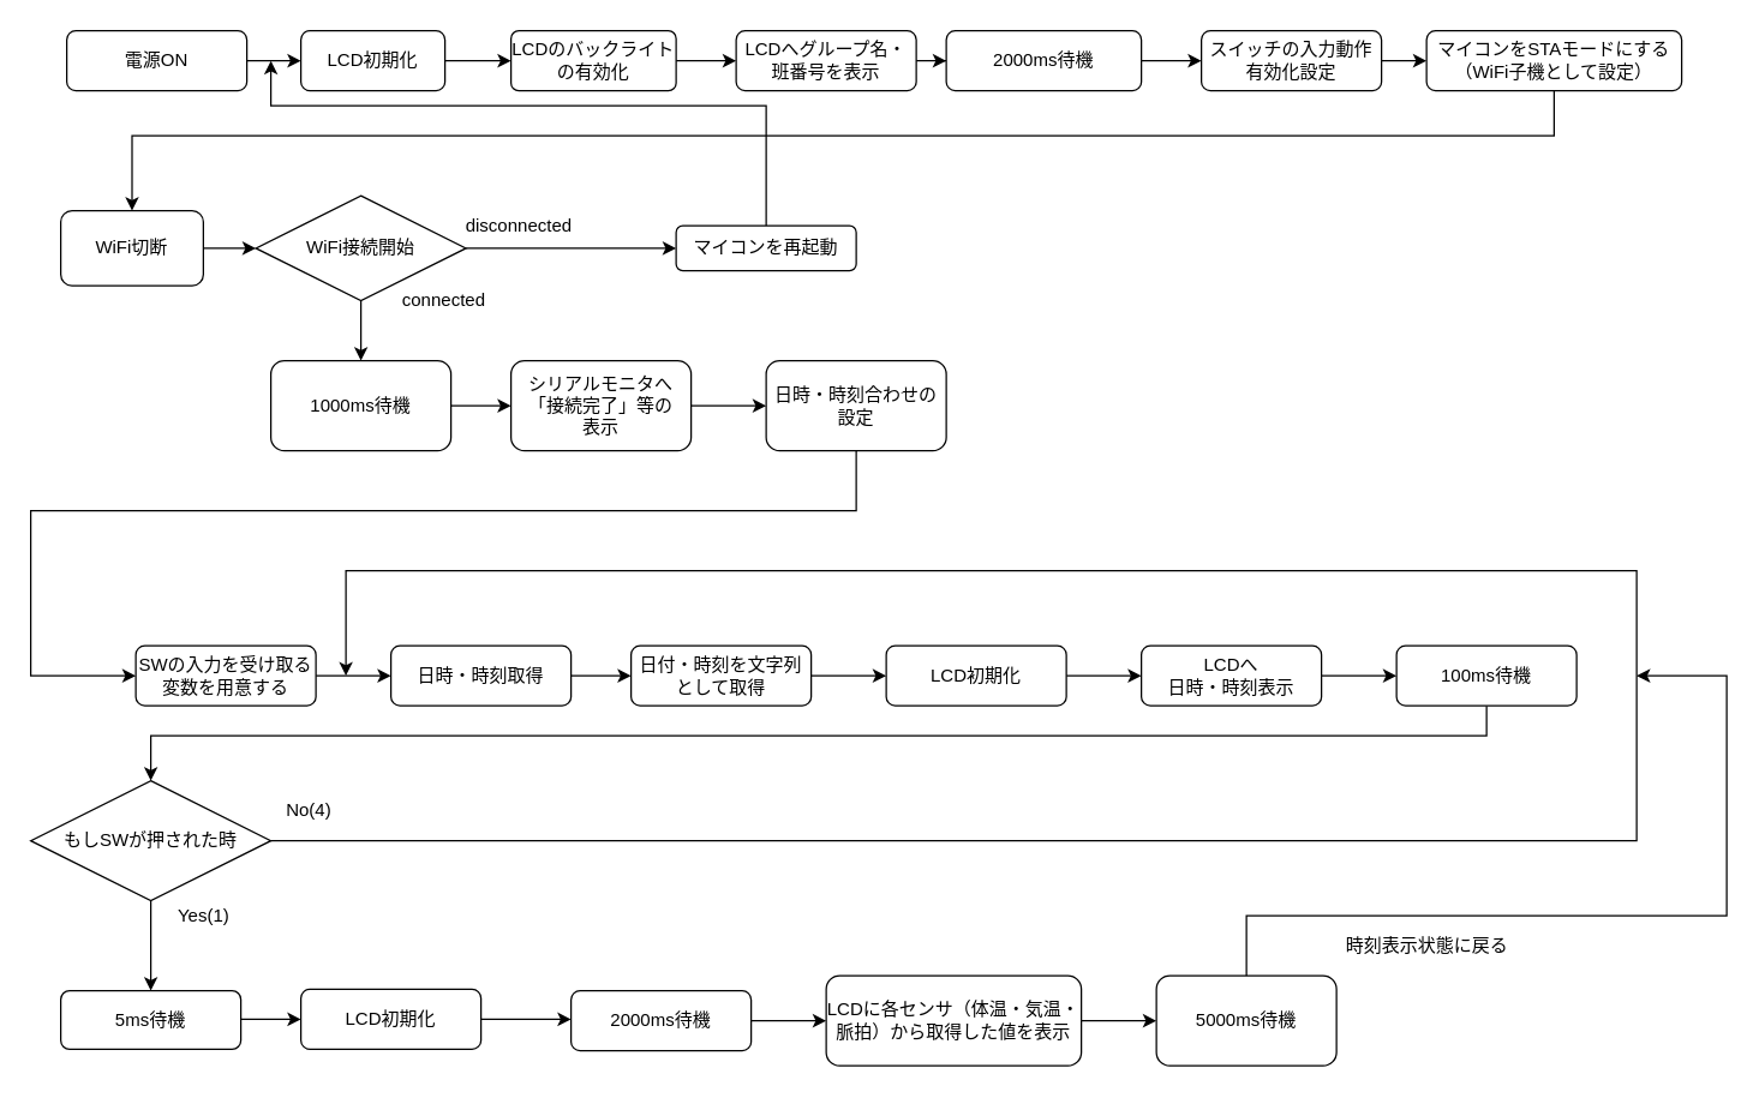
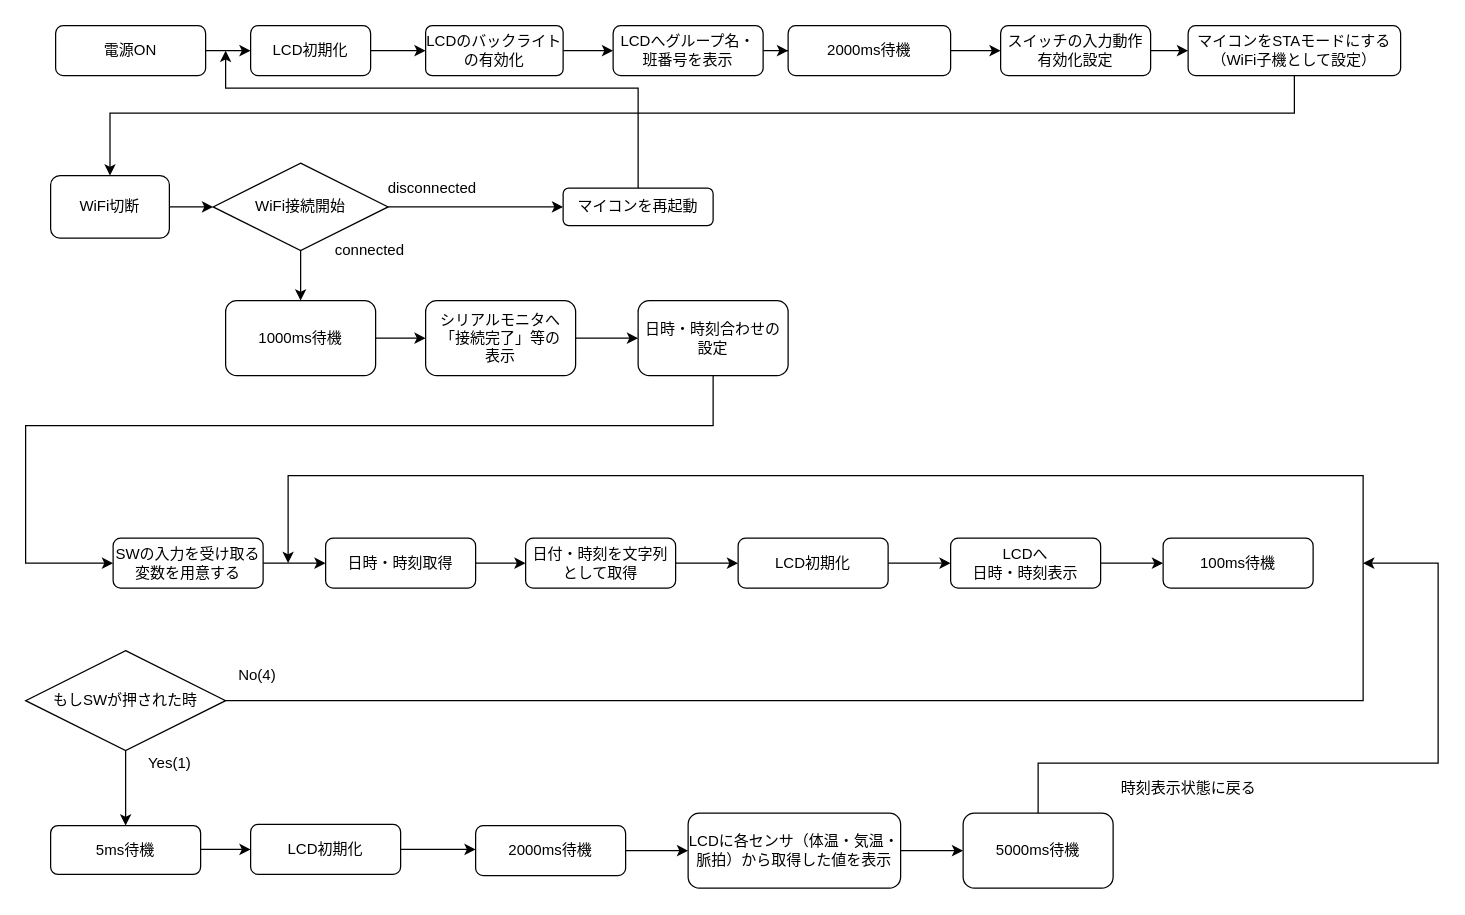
  <mxCell id="0" />
  <mxCell id="1" parent="0" />
  <mxCell id="2" style="edgeStyle=orthogonalEdgeStyle;rounded=0;orthogonalLoop=1;jettySize=auto;html=1;" edge="1" parent="1" source="3" target="5"><mxGeometry relative="1" as="geometry" /></mxCell>
  <mxCell id="3" value="LCD初期化" style="rounded=1;whiteSpace=wrap;html=1;fontSize=12;glass=0;strokeWidth=1;shadow=0;" parent="1" vertex="1"><mxGeometry x="200" y="20" width="96" height="40" as="geometry" /></mxCell>
  <mxCell id="4" style="edgeStyle=orthogonalEdgeStyle;rounded=0;orthogonalLoop=1;jettySize=auto;html=1;" edge="1" parent="1" source="5" target="7"><mxGeometry relative="1" as="geometry" /></mxCell>
  <mxCell id="5" value="&lt;span&gt;LCDのバックライトの有効化&lt;/span&gt;" style="rounded=1;whiteSpace=wrap;html=1;arcSize=13;" vertex="1" parent="1"><mxGeometry x="340" y="20" width="110" height="40" as="geometry" /></mxCell>
  <mxCell id="6" style="edgeStyle=orthogonalEdgeStyle;rounded=0;orthogonalLoop=1;jettySize=auto;html=1;entryX=0;entryY=0.5;entryDx=0;entryDy=0;" edge="1" parent="1" source="7" target="11"><mxGeometry relative="1" as="geometry" /></mxCell>
  <mxCell id="7" value="&lt;span&gt;LCDへグループ名・班番号を表示&lt;/span&gt;" style="rounded=1;whiteSpace=wrap;html=1;" vertex="1" parent="1"><mxGeometry x="490" y="20" width="120" height="40" as="geometry" /></mxCell>
  <mxCell id="8" style="edgeStyle=orthogonalEdgeStyle;rounded=0;orthogonalLoop=1;jettySize=auto;html=1;" edge="1" parent="1" source="9" target="3"><mxGeometry relative="1" as="geometry" /></mxCell>
  <mxCell id="9" value="電源ON" style="rounded=1;whiteSpace=wrap;html=1;" vertex="1" parent="1"><mxGeometry x="44" y="20" width="120" height="40" as="geometry" /></mxCell>
  <mxCell id="10" style="edgeStyle=orthogonalEdgeStyle;rounded=0;orthogonalLoop=1;jettySize=auto;html=1;entryX=0;entryY=0.5;entryDx=0;entryDy=0;" edge="1" parent="1" source="11" target="13"><mxGeometry relative="1" as="geometry" /></mxCell>
  <mxCell id="11" value="2000ms待機" style="rounded=1;whiteSpace=wrap;html=1;" vertex="1" parent="1"><mxGeometry x="630" y="20" width="130" height="40" as="geometry" /></mxCell>
  <mxCell id="12" style="edgeStyle=orthogonalEdgeStyle;rounded=0;orthogonalLoop=1;jettySize=auto;html=1;entryX=0;entryY=0.5;entryDx=0;entryDy=0;" edge="1" parent="1" source="13" target="16"><mxGeometry relative="1" as="geometry" /></mxCell>
  <mxCell id="13" value="スイッチの入力動作有効化設定" style="rounded=1;whiteSpace=wrap;html=1;" vertex="1" parent="1"><mxGeometry x="800" y="20" width="120" height="40" as="geometry" /></mxCell>
  <mxCell id="14" value="" style="endArrow=classic;html=1;exitX=1;exitY=0.5;exitDx=0;exitDy=0;entryX=0;entryY=0.5;entryDx=0;entryDy=0;" edge="1" parent="1" source="20" target="22"><mxGeometry width="50" height="50" relative="1" as="geometry"><mxPoint x="965" y="375" as="sourcePoint" /><mxPoint x="1000" y="375" as="targetPoint" /></mxGeometry></mxCell>
  <mxCell id="15" style="edgeStyle=orthogonalEdgeStyle;rounded=0;orthogonalLoop=1;jettySize=auto;html=1;exitX=0.5;exitY=1;exitDx=0;exitDy=0;entryX=0.5;entryY=0;entryDx=0;entryDy=0;" edge="1" parent="1" source="16" target="18"><mxGeometry relative="1" as="geometry"><Array as="points"><mxPoint x="1035" y="90" /><mxPoint x="88" y="90" /></Array></mxGeometry></mxCell>
  <mxCell id="16" value="マイコンをSTAモードにする&lt;br&gt;（WiFi子機として設定）" style="rounded=1;whiteSpace=wrap;html=1;" vertex="1" parent="1"><mxGeometry x="950" y="20" width="170" height="40" as="geometry" /></mxCell>
  <mxCell id="17" style="edgeStyle=orthogonalEdgeStyle;rounded=0;orthogonalLoop=1;jettySize=auto;html=1;entryX=0;entryY=0.5;entryDx=0;entryDy=0;" edge="1" parent="1" source="18" target="20"><mxGeometry relative="1" as="geometry" /></mxCell>
  <mxCell id="18" value="WiFi切断" style="rounded=1;whiteSpace=wrap;html=1;" vertex="1" parent="1"><mxGeometry x="40" y="140" width="95" height="50" as="geometry" /></mxCell>
  <mxCell id="19" style="edgeStyle=orthogonalEdgeStyle;rounded=0;orthogonalLoop=1;jettySize=auto;html=1;exitX=0.5;exitY=1;exitDx=0;exitDy=0;entryX=0.5;entryY=0;entryDx=0;entryDy=0;" edge="1" parent="1" source="20" target="25"><mxGeometry relative="1" as="geometry" /></mxCell>
  <mxCell id="20" value="WiFi接続開始" style="rhombus;whiteSpace=wrap;html=1;" vertex="1" parent="1"><mxGeometry x="170" y="130" width="140" height="70" as="geometry" /></mxCell>
  <mxCell id="21" style="edgeStyle=orthogonalEdgeStyle;rounded=0;orthogonalLoop=1;jettySize=auto;html=1;" edge="1" parent="1" source="22"><mxGeometry relative="1" as="geometry"><mxPoint x="180" y="40" as="targetPoint" /><Array as="points"><mxPoint x="510" y="70" /><mxPoint x="180" y="70" /></Array></mxGeometry></mxCell>
  <mxCell id="22" value="マイコンを再起動" style="rounded=1;whiteSpace=wrap;html=1;" vertex="1" parent="1"><mxGeometry x="450" y="150" width="120" height="30" as="geometry" /></mxCell>
  <mxCell id="23" value="disconnected" style="text;html=1;align=center;verticalAlign=middle;resizable=0;points=[];autosize=1;" vertex="1" parent="1"><mxGeometry x="300" y="140" width="90" height="20" as="geometry" /></mxCell>
  <mxCell id="24" style="edgeStyle=orthogonalEdgeStyle;rounded=0;orthogonalLoop=1;jettySize=auto;html=1;entryX=0;entryY=0.5;entryDx=0;entryDy=0;" edge="1" parent="1" source="25" target="28"><mxGeometry relative="1" as="geometry" /></mxCell>
  <mxCell id="25" value="1000ms待機" style="rounded=1;whiteSpace=wrap;html=1;" vertex="1" parent="1"><mxGeometry x="180" y="240" width="120" height="60" as="geometry" /></mxCell>
  <mxCell id="26" value="connected" style="text;html=1;align=center;verticalAlign=middle;resizable=0;points=[];autosize=1;" vertex="1" parent="1"><mxGeometry x="260" y="190" width="70" height="20" as="geometry" /></mxCell>
  <mxCell id="27" style="edgeStyle=orthogonalEdgeStyle;rounded=0;orthogonalLoop=1;jettySize=auto;html=1;" edge="1" parent="1" source="28" target="30"><mxGeometry relative="1" as="geometry" /></mxCell>
  <mxCell id="28" value="シリアルモニタへ&lt;br&gt;「接続完了」等の&lt;br&gt;表示" style="rounded=1;whiteSpace=wrap;html=1;" vertex="1" parent="1"><mxGeometry x="340" y="240" width="120" height="60" as="geometry" /></mxCell>
  <mxCell id="29" style="edgeStyle=orthogonalEdgeStyle;rounded=0;orthogonalLoop=1;jettySize=auto;html=1;entryX=0;entryY=0.5;entryDx=0;entryDy=0;" edge="1" parent="1" source="30" target="32"><mxGeometry relative="1" as="geometry"><Array as="points"><mxPoint x="570" y="340" /><mxPoint x="20" y="340" /><mxPoint x="20" y="450" /></Array></mxGeometry></mxCell>
  <mxCell id="30" value="日時・時刻合わせの設定" style="rounded=1;whiteSpace=wrap;html=1;" vertex="1" parent="1"><mxGeometry x="510" y="240" width="120" height="60" as="geometry" /></mxCell>
  <mxCell id="31" style="edgeStyle=orthogonalEdgeStyle;rounded=0;orthogonalLoop=1;jettySize=auto;html=1;entryX=0;entryY=0.5;entryDx=0;entryDy=0;" edge="1" parent="1" source="32" target="34"><mxGeometry relative="1" as="geometry" /></mxCell>
  <mxCell id="32" value="SWの入力を受け取る変数を用意する" style="rounded=1;whiteSpace=wrap;html=1;" vertex="1" parent="1"><mxGeometry x="90" y="430" width="120" height="40" as="geometry" /></mxCell>
  <mxCell id="33" style="edgeStyle=orthogonalEdgeStyle;rounded=0;orthogonalLoop=1;jettySize=auto;html=1;entryX=0;entryY=0.5;entryDx=0;entryDy=0;" edge="1" parent="1" source="34" target="36"><mxGeometry relative="1" as="geometry" /></mxCell>
  <mxCell id="34" value="日時・時刻取得" style="rounded=1;whiteSpace=wrap;html=1;" vertex="1" parent="1"><mxGeometry x="260" y="430" width="120" height="40" as="geometry" /></mxCell>
  <mxCell id="35" style="edgeStyle=orthogonalEdgeStyle;rounded=0;orthogonalLoop=1;jettySize=auto;html=1;entryX=0;entryY=0.5;entryDx=0;entryDy=0;" edge="1" parent="1" source="36" target="38"><mxGeometry relative="1" as="geometry" /></mxCell>
  <mxCell id="36" value="日付・時刻を文字列として取得" style="rounded=1;whiteSpace=wrap;html=1;" vertex="1" parent="1"><mxGeometry x="420" y="430" width="120" height="40" as="geometry" /></mxCell>
  <mxCell id="37" style="edgeStyle=orthogonalEdgeStyle;rounded=0;orthogonalLoop=1;jettySize=auto;html=1;" edge="1" parent="1" source="38" target="40"><mxGeometry relative="1" as="geometry" /></mxCell>
  <mxCell id="38" value="LCD初期化" style="rounded=1;whiteSpace=wrap;html=1;fontSize=12;glass=0;strokeWidth=1;shadow=0;" vertex="1" parent="1"><mxGeometry x="590" y="430" width="120" height="40" as="geometry" /></mxCell>
  <mxCell id="39" style="edgeStyle=orthogonalEdgeStyle;rounded=0;orthogonalLoop=1;jettySize=auto;html=1;entryX=0;entryY=0.5;entryDx=0;entryDy=0;" edge="1" parent="1" source="40" target="45"><mxGeometry relative="1" as="geometry" /></mxCell>
  <mxCell id="40" value="LCDへ&lt;br&gt;日時・時刻表示" style="rounded=1;whiteSpace=wrap;html=1;" vertex="1" parent="1"><mxGeometry x="760" y="430" width="120" height="40" as="geometry" /></mxCell>
  <mxCell id="41" style="edgeStyle=orthogonalEdgeStyle;rounded=0;orthogonalLoop=1;jettySize=auto;html=1;entryX=0.5;entryY=0;entryDx=0;entryDy=0;" edge="1" parent="1" source="43" target="49"><mxGeometry relative="1" as="geometry" /></mxCell>
  <mxCell id="42" style="edgeStyle=orthogonalEdgeStyle;rounded=0;orthogonalLoop=1;jettySize=auto;html=1;" edge="1" parent="1" source="43"><mxGeometry relative="1" as="geometry"><mxPoint x="230" y="450" as="targetPoint" /><Array as="points"><mxPoint x="1090" y="560" /><mxPoint x="1090" y="380" /><mxPoint x="230" y="380" /></Array></mxGeometry></mxCell>
  <mxCell id="43" value="もしSWが押された時" style="rhombus;whiteSpace=wrap;html=1;" vertex="1" parent="1"><mxGeometry x="20" y="520" width="160" height="80" as="geometry" /></mxCell>
- <mxCell id="44" style="edgeStyle=orthogonalEdgeStyle;rounded=0;orthogonalLoop=1;jettySize=auto;html=1;entryX=0.5;entryY=0;entryDx=0;entryDy=0;" edge="1" parent="1" source="45" target="43"><mxGeometry relative="1" as="geometry"><mxPoint x="110" y="520" as="targetPoint" /><Array as="points"><mxPoint x="990" y="490" /><mxPoint x="100" y="490" /></Array></mxGeometry></mxCell>
  <mxCell id="45" value="100ms待機" style="rounded=1;whiteSpace=wrap;html=1;" vertex="1" parent="1"><mxGeometry x="930" y="430" width="120" height="40" as="geometry" /></mxCell>
  <mxCell id="46" value="No(4)" style="text;html=1;align=center;verticalAlign=middle;resizable=0;points=[];autosize=1;" vertex="1" parent="1"><mxGeometry x="180" y="530" width="50" height="20" as="geometry" /></mxCell>
  <mxCell id="47" value="Yes(1)" style="text;html=1;align=center;verticalAlign=middle;resizable=0;points=[];autosize=1;" vertex="1" parent="1"><mxGeometry x="110" y="600" width="50" height="20" as="geometry" /></mxCell>
  <mxCell id="48" style="edgeStyle=orthogonalEdgeStyle;rounded=0;orthogonalLoop=1;jettySize=auto;html=1;entryX=0;entryY=0.5;entryDx=0;entryDy=0;" edge="1" parent="1" source="49" target="58"><mxGeometry relative="1" as="geometry"><Array as="points"><mxPoint x="160" y="679" /></Array></mxGeometry></mxCell>
  <mxCell id="49" value="5ms待機" style="rounded=1;whiteSpace=wrap;html=1;" vertex="1" parent="1"><mxGeometry x="40" y="660" width="120" height="39" as="geometry" /></mxCell>
  <mxCell id="50" style="edgeStyle=orthogonalEdgeStyle;rounded=0;orthogonalLoop=1;jettySize=auto;html=1;entryX=0;entryY=0.5;entryDx=0;entryDy=0;" edge="1" parent="1" source="51" target="53"><mxGeometry relative="1" as="geometry" /></mxCell>
  <mxCell id="51" value="2000ms待機" style="rounded=1;whiteSpace=wrap;html=1;" vertex="1" parent="1"><mxGeometry x="380" y="660" width="120" height="40" as="geometry" /></mxCell>
  <mxCell id="52" style="edgeStyle=orthogonalEdgeStyle;rounded=0;orthogonalLoop=1;jettySize=auto;html=1;" edge="1" parent="1" source="53" target="55"><mxGeometry relative="1" as="geometry" /></mxCell>
  <mxCell id="53" value="LCDに各センサ（体温・気温・脈拍）から取得した値を表示" style="rounded=1;whiteSpace=wrap;html=1;" vertex="1" parent="1"><mxGeometry x="550" y="650" width="170" height="60" as="geometry" /></mxCell>
  <mxCell id="54" style="edgeStyle=orthogonalEdgeStyle;rounded=0;orthogonalLoop=1;jettySize=auto;html=1;" edge="1" parent="1" source="55"><mxGeometry relative="1" as="geometry"><mxPoint x="1090" y="450" as="targetPoint" /><Array as="points"><mxPoint x="830" y="610" /><mxPoint x="1150" y="610" /></Array></mxGeometry></mxCell>
  <mxCell id="55" value="5000ms待機" style="rounded=1;whiteSpace=wrap;html=1;" vertex="1" parent="1"><mxGeometry x="770" y="650" width="120" height="60" as="geometry" /></mxCell>
  <mxCell id="56" value="時刻表示状態に戻る" style="text;html=1;align=center;verticalAlign=middle;resizable=0;points=[];autosize=1;" vertex="1" parent="1"><mxGeometry x="890" y="620" width="120" height="20" as="geometry" /></mxCell>
  <mxCell id="57" style="edgeStyle=orthogonalEdgeStyle;rounded=0;orthogonalLoop=1;jettySize=auto;html=1;" edge="1" parent="1" source="58" target="51"><mxGeometry relative="1" as="geometry"><mxPoint x="430" y="677" as="targetPoint" /><Array as="points"><mxPoint x="320" y="680" /></Array></mxGeometry></mxCell>
  <mxCell id="58" value="LCD初期化" style="rounded=1;whiteSpace=wrap;html=1;" vertex="1" parent="1"><mxGeometry x="200" y="659" width="120" height="40" as="geometry" /></mxCell>
